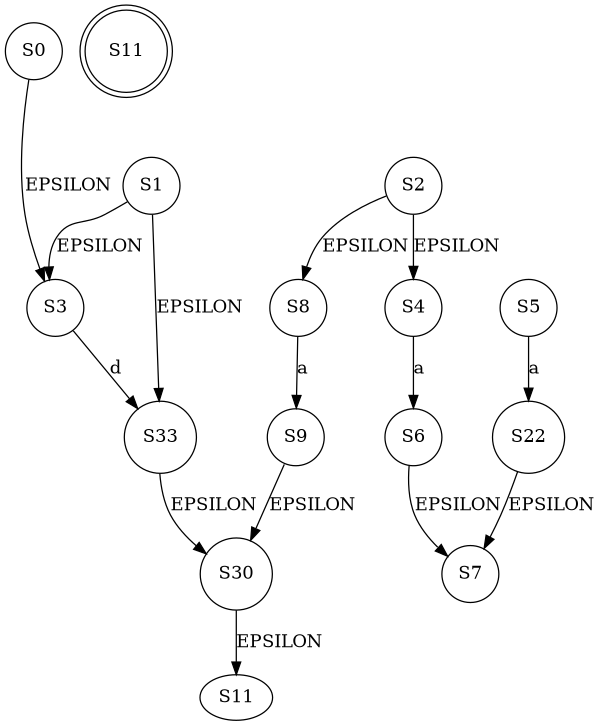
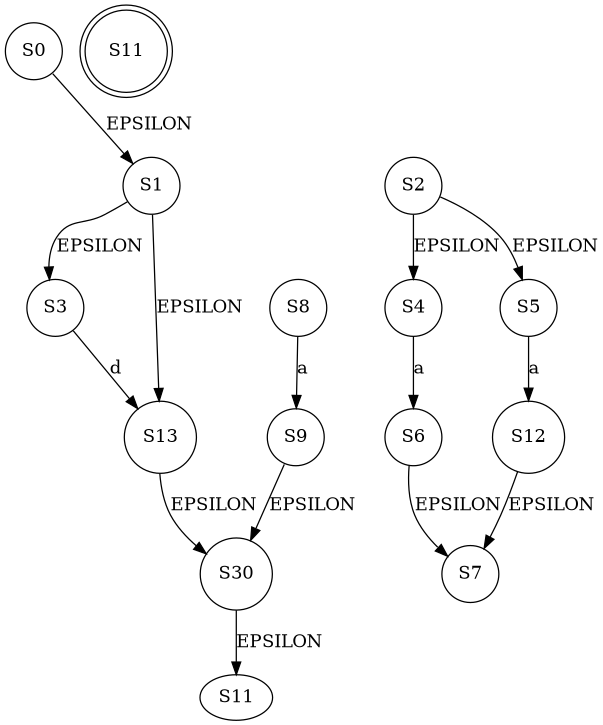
  digraph {
    node [shape=circle]
    n1 [label=S0]
    n2 [label=S1]
    n3 [label=S3]
-   n4 [label=S33]
+   n4 [label=S13]
    n5 [label=S2]
    n6 [label=S4]
    n7 [label=S5]
    n8 [label=S6]
-   n9 [label=S22]
+   n9 [label=S12]
    n10 [label=S30]
    n11 [label=S7]
    n12 [label=S8]
    n13 [label=S9]
    S11 [shape=""]
    n15 [label=S11 shape=doublecircle]
-   n1 -> n3 [label=EPSILON]
+   n1 -> n2 [label=EPSILON]
    n2 -> n3 [label=EPSILON]
    n2 -> n4 [label=EPSILON]
    n3 -> n4 [label=d]
    n4 -> n10 [label=EPSILON]
    n5 -> n6 [label=EPSILON]
-   n5 -> n12 [label=EPSILON]
+   n5 -> n7 [label=EPSILON]
    n6 -> n8 [label=a]
    n7 -> n9 [label=a]
    n8 -> n11 [label=EPSILON]
    n9 -> n11 [label=EPSILON]
    n10 -> S11 [label=EPSILON]
    n12 -> n13 [label=a]
    n13 -> n10 [label=EPSILON]
  }
